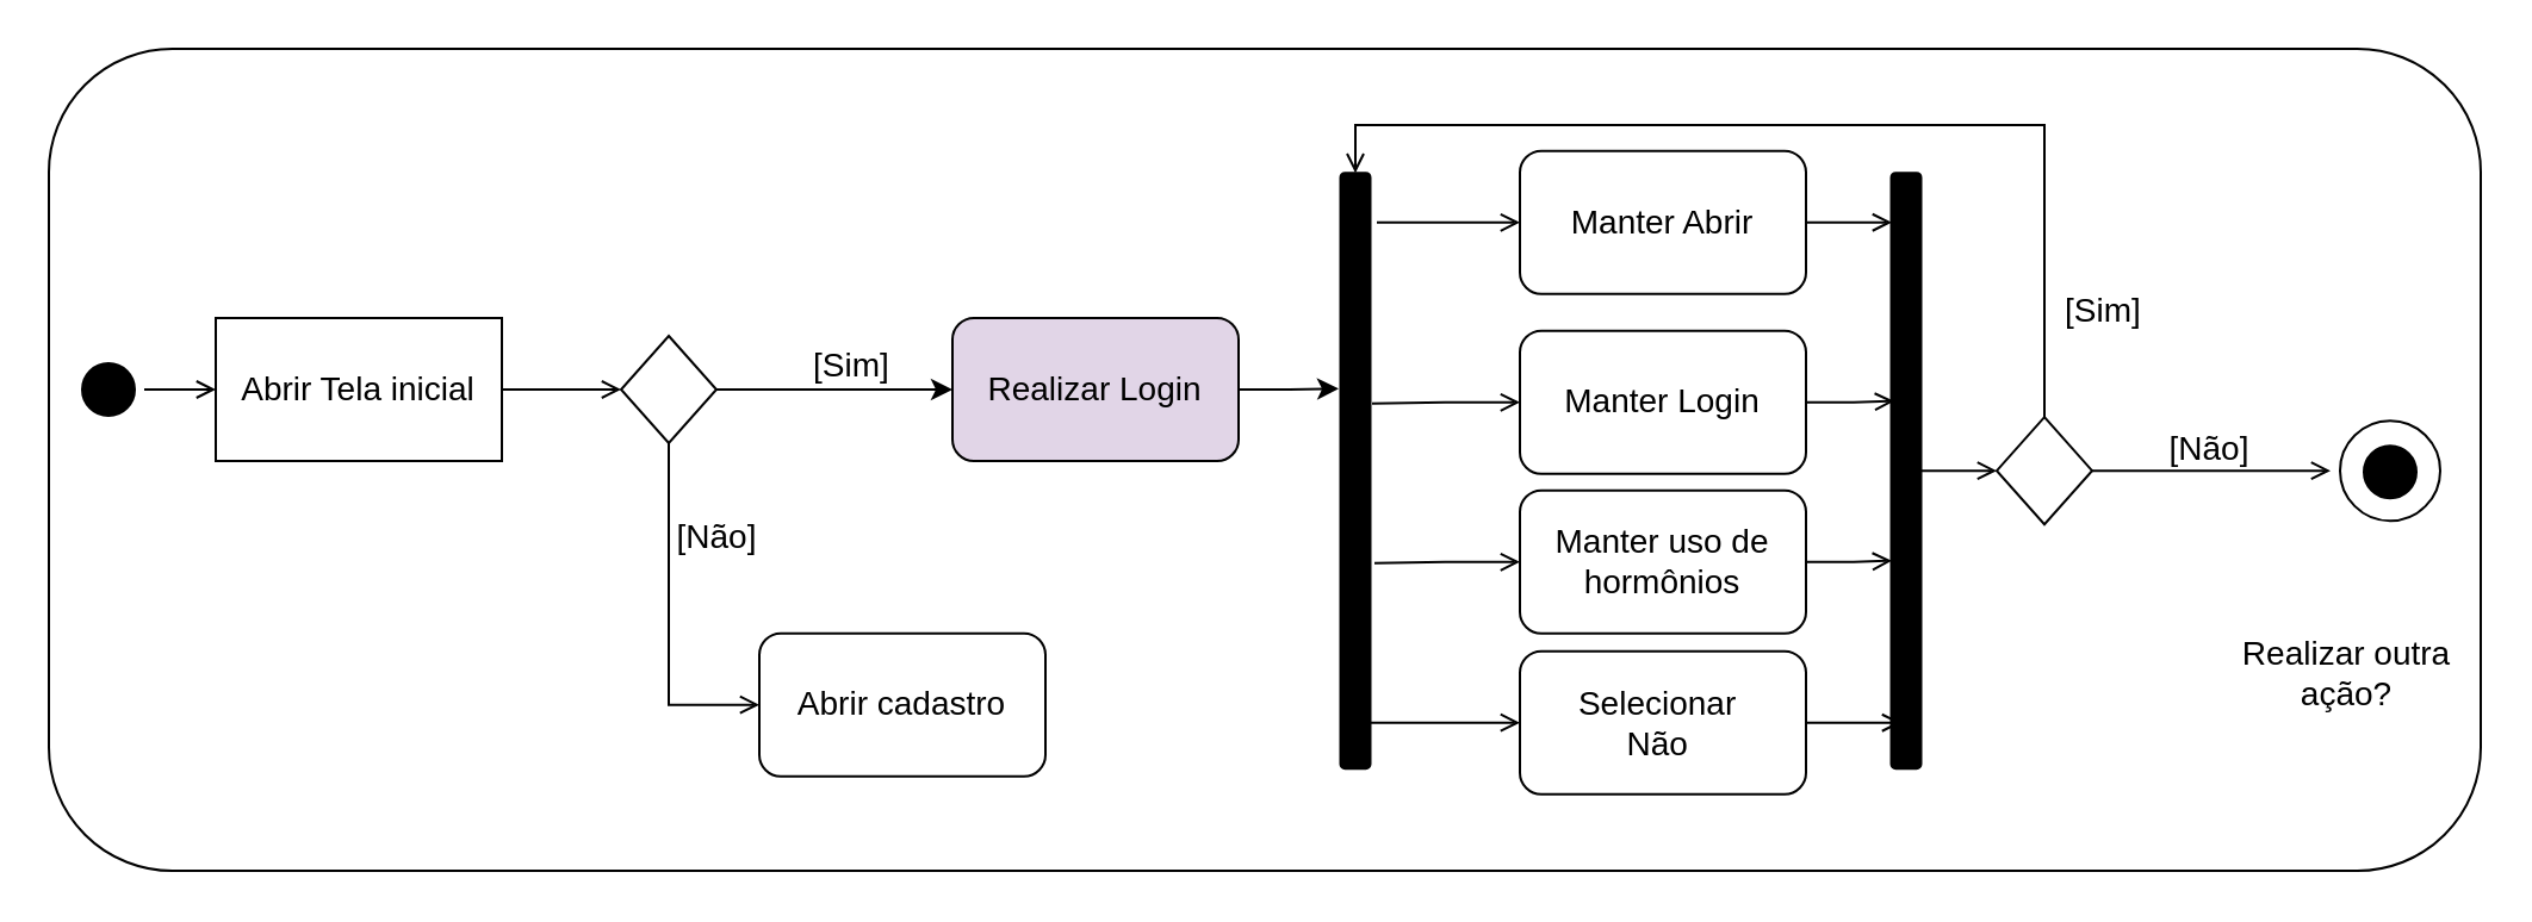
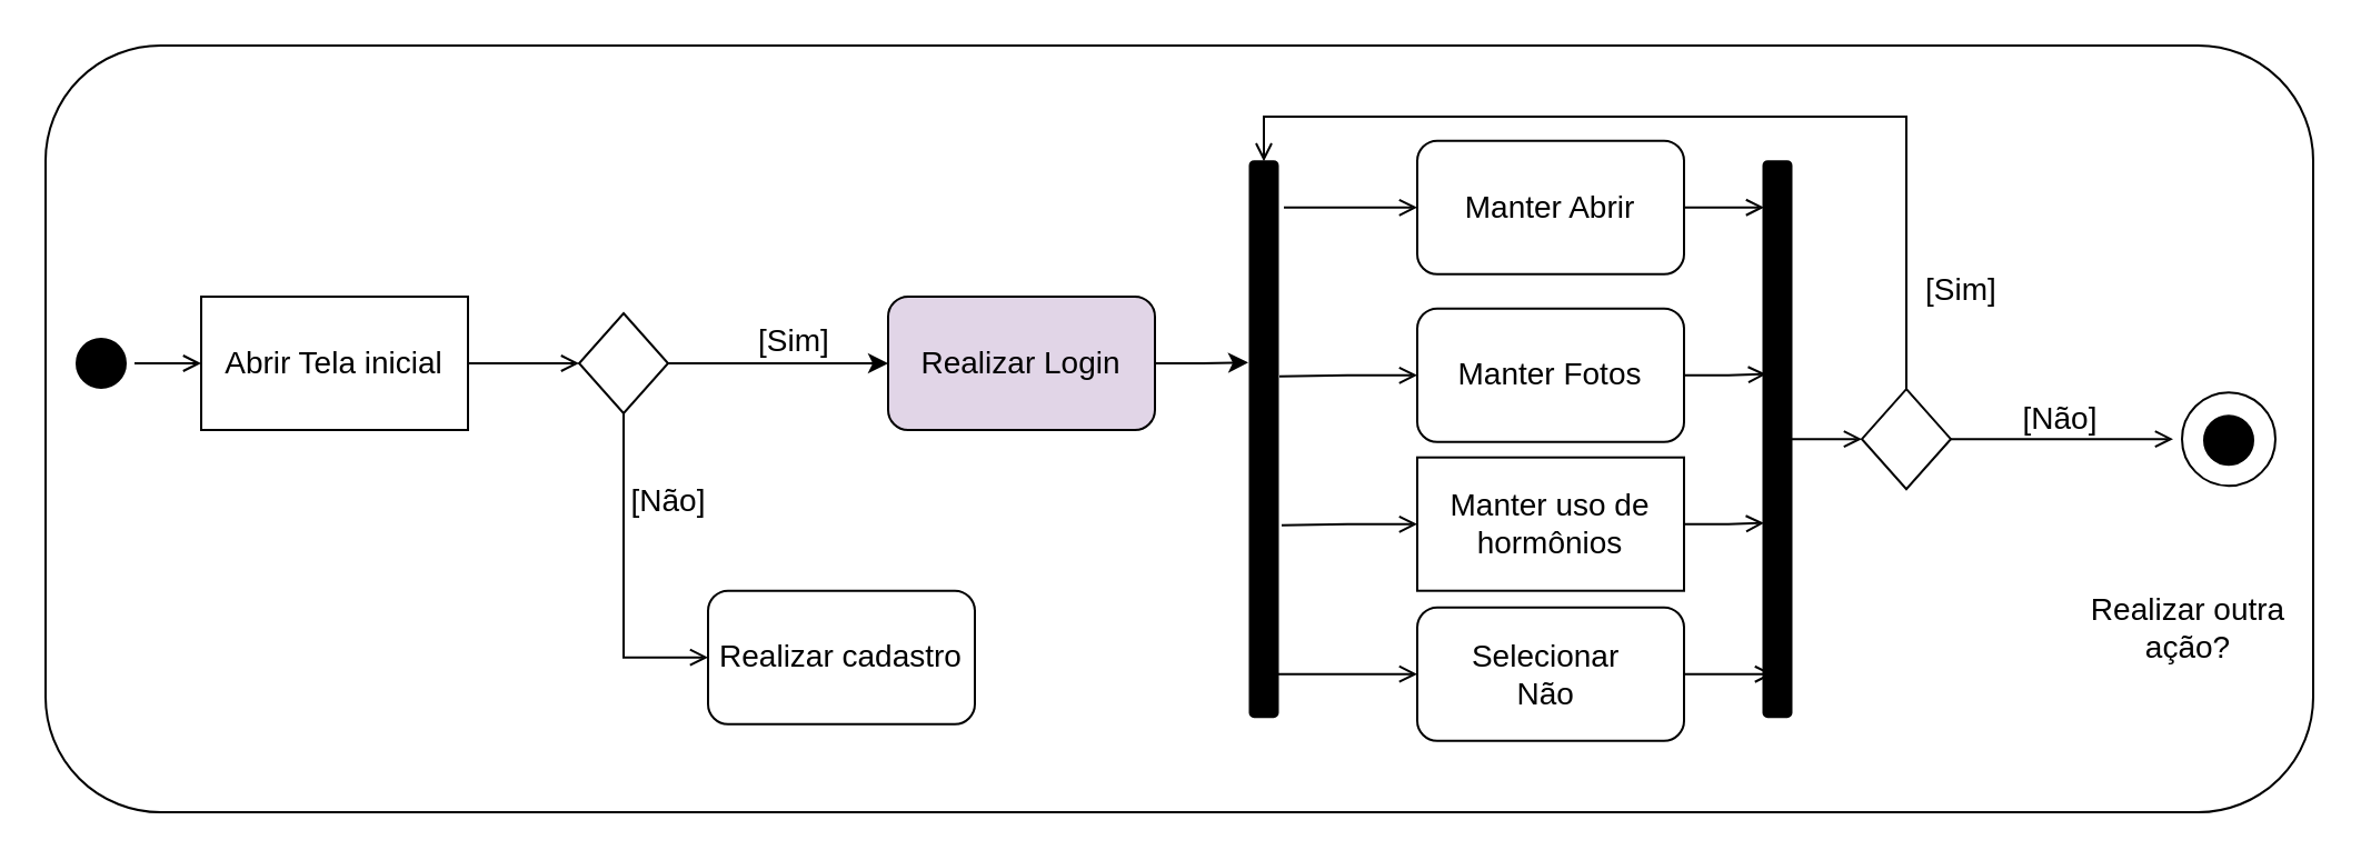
  <mxCell id="0" />
  <mxCell id="1" parent="0" />
  <mxCell id="2" value="" style="rounded=1;whiteSpace=wrap;html=1;" vertex="1" parent="1"><mxGeometry x="20" y="20" width="1020" height="345" as="geometry" /></mxCell>
  <mxCell id="3" style="edgeStyle=orthogonalEdgeStyle;rounded=0;orthogonalLoop=1;jettySize=auto;html=1;entryX=0;entryY=0.5;entryDx=0;entryDy=0;endArrow=open;endFill=0;" edge="1" parent="1" source="4" target="5"><mxGeometry relative="1" as="geometry" /></mxCell>
  <mxCell id="4" value="" style="ellipse;html=1;shape=startState;fillColor=#000000;strokeColor=#000000;" vertex="1" parent="1"><mxGeometry x="30" y="148" width="30" height="30" as="geometry" /></mxCell>
  <mxCell id="5" value="Abrir Tela inicial" style="whiteSpace=wrap;html=1;fontSize=14;rounded=0;" vertex="1" parent="1"><mxGeometry x="90" y="133" width="120" height="60" as="geometry" /></mxCell>
  <mxCell id="6" value="" style="rounded=1;whiteSpace=wrap;html=1;rotation=-90;fillColor=#000000;" vertex="1" parent="1"><mxGeometry x="443" y="190.85" width="250" height="12.5" as="geometry" /></mxCell>
  <mxCell id="7" value="" style="edgeStyle=orthogonalEdgeStyle;rounded=0;orthogonalLoop=1;jettySize=auto;html=1;entryX=0;entryY=0.5;entryDx=0;entryDy=0;endArrow=open;endFill=0;" edge="1" parent="1" source="5" target="10"><mxGeometry relative="1" as="geometry"><mxPoint x="210" y="163" as="sourcePoint" /><mxPoint x="380" y="163" as="targetPoint" /></mxGeometry></mxCell>
  <mxCell id="8" style="edgeStyle=orthogonalEdgeStyle;rounded=0;orthogonalLoop=1;jettySize=auto;html=1;entryX=0;entryY=0.5;entryDx=0;entryDy=0;exitX=0.5;exitY=1;exitDx=0;exitDy=0;endArrow=open;endFill=0;" edge="1" parent="1" source="10" target="11"><mxGeometry relative="1" as="geometry" /></mxCell>
  <mxCell id="9" style="edgeStyle=orthogonalEdgeStyle;rounded=0;orthogonalLoop=1;jettySize=auto;html=1;entryX=0;entryY=0.5;entryDx=0;entryDy=0;" edge="1" parent="1" source="10" target="38"><mxGeometry relative="1" as="geometry" /></mxCell>
  <mxCell id="10" value="" style="rhombus;whiteSpace=wrap;html=1;" vertex="1" parent="1"><mxGeometry x="260" y="140.5" width="40" height="45" as="geometry" /></mxCell>
- <mxCell id="11" value="Abrir cadastro" style="rounded=1;whiteSpace=wrap;html=1;fontSize=14;" vertex="1" parent="1"><mxGeometry x="318" y="265.35" width="120" height="60" as="geometry" /></mxCell>
+ <mxCell id="11" value="Realizar cadastro" style="rounded=1;whiteSpace=wrap;html=1;fontSize=14;" vertex="1" parent="1"><mxGeometry x="318" y="265.35" width="120" height="60" as="geometry" /></mxCell>
  <mxCell id="12" style="edgeStyle=orthogonalEdgeStyle;rounded=0;orthogonalLoop=1;jettySize=auto;html=1;entryX=0.917;entryY=0.02;entryDx=0;entryDy=0;entryPerimeter=0;endArrow=open;endFill=0;" edge="1" parent="1" source="14" target="30"><mxGeometry relative="1" as="geometry" /></mxCell>
  <mxCell id="13" style="edgeStyle=orthogonalEdgeStyle;rounded=0;orthogonalLoop=1;jettySize=auto;html=1;endArrow=none;endFill=0;startArrow=open;startFill=0;" edge="1" parent="1" source="14"><mxGeometry relative="1" as="geometry"><mxPoint x="577" y="92.85" as="targetPoint" /></mxGeometry></mxCell>
  <mxCell id="14" value="Manter Abrir" style="rounded=1;whiteSpace=wrap;html=1;fontSize=14;" vertex="1" parent="1"><mxGeometry x="637" y="62.85" width="120" height="60" as="geometry" /></mxCell>
  <mxCell id="15" value="&lt;font style=&quot;font-size: 14px;&quot;&gt;[Sim]&lt;/font&gt;" style="text;html=1;strokeColor=none;fillColor=none;align=center;verticalAlign=middle;whiteSpace=wrap;rounded=0;fontSize=14;" vertex="1" parent="1"><mxGeometry x="305" y="138.35" width="104" height="30" as="geometry" /></mxCell>
  <mxCell id="16" value="&lt;font style=&quot;font-size: 14px;&quot;&gt;[Não]&lt;/font&gt;" style="text;html=1;strokeColor=none;fillColor=none;align=center;verticalAlign=middle;whiteSpace=wrap;rounded=0;fontSize=14;" vertex="1" parent="1"><mxGeometry x="281" y="210" width="39" height="30" as="geometry" /></mxCell>
  <mxCell id="17" style="edgeStyle=orthogonalEdgeStyle;rounded=0;orthogonalLoop=1;jettySize=auto;html=1;entryX=0.077;entryY=0.34;entryDx=0;entryDy=0;entryPerimeter=0;endArrow=open;endFill=0;" edge="1" parent="1" source="19" target="30"><mxGeometry relative="1" as="geometry" /></mxCell>
  <mxCell id="18" style="edgeStyle=orthogonalEdgeStyle;rounded=0;orthogonalLoop=1;jettySize=auto;html=1;entryX=0.077;entryY=0.98;entryDx=0;entryDy=0;entryPerimeter=0;endArrow=none;endFill=0;startArrow=open;startFill=0;" edge="1" parent="1" source="19" target="6"><mxGeometry relative="1" as="geometry" /></mxCell>
  <mxCell id="19" value="Selecionar&amp;nbsp;&lt;br style=&quot;font-size: 14px;&quot;&gt;Não&amp;nbsp;" style="rounded=1;whiteSpace=wrap;html=1;fontSize=14;" vertex="1" parent="1"><mxGeometry x="637" y="272.85" width="120" height="60" as="geometry" /></mxCell>
  <mxCell id="20" style="edgeStyle=orthogonalEdgeStyle;rounded=0;orthogonalLoop=1;jettySize=auto;html=1;entryX=0.617;entryY=0.1;entryDx=0;entryDy=0;entryPerimeter=0;endArrow=open;endFill=0;" edge="1" parent="1" source="22" target="30"><mxGeometry relative="1" as="geometry" /></mxCell>
  <mxCell id="21" style="edgeStyle=orthogonalEdgeStyle;rounded=0;orthogonalLoop=1;jettySize=auto;html=1;entryX=0.613;entryY=1.06;entryDx=0;entryDy=0;entryPerimeter=0;endArrow=none;endFill=0;startArrow=open;startFill=0;" edge="1" parent="1" source="22" target="6"><mxGeometry relative="1" as="geometry" /></mxCell>
- <mxCell id="22" value="Manter Login" style="rounded=1;whiteSpace=wrap;html=1;fontSize=14;" vertex="1" parent="1"><mxGeometry x="637" y="138.35" width="120" height="60" as="geometry" /></mxCell>
+ <mxCell id="22" value="Manter Fotos" style="rounded=1;whiteSpace=wrap;html=1;fontSize=14;" vertex="1" parent="1"><mxGeometry x="637" y="138.35" width="120" height="60" as="geometry" /></mxCell>
  <mxCell id="23" style="edgeStyle=orthogonalEdgeStyle;rounded=0;orthogonalLoop=1;jettySize=auto;html=1;entryX=0.349;entryY=0.02;entryDx=0;entryDy=0;entryPerimeter=0;endArrow=open;endFill=0;" edge="1" parent="1" source="25" target="30"><mxGeometry relative="1" as="geometry" /></mxCell>
  <mxCell id="24" style="edgeStyle=orthogonalEdgeStyle;rounded=0;orthogonalLoop=1;jettySize=auto;html=1;entryX=0.345;entryY=1.14;entryDx=0;entryDy=0;entryPerimeter=0;endArrow=none;endFill=0;startArrow=open;startFill=0;" edge="1" parent="1" source="25" target="6"><mxGeometry relative="1" as="geometry" /></mxCell>
- <mxCell id="25" value="Manter uso de hormônios" style="rounded=1;whiteSpace=wrap;html=1;fontSize=14;" vertex="1" parent="1"><mxGeometry x="637" y="205.35" width="120" height="60" as="geometry" /></mxCell>
+ <mxCell id="25" value="Manter uso de hormônios" style="whiteSpace=wrap;html=1;fontSize=14;rounded=0;" vertex="1" parent="1"><mxGeometry x="637" y="205.35" width="120" height="60" as="geometry" /></mxCell>
  <mxCell id="26" style="edgeStyle=orthogonalEdgeStyle;rounded=0;orthogonalLoop=1;jettySize=auto;html=1;endArrow=open;endFill=0;" edge="1" parent="1" source="28" target="33"><mxGeometry relative="1" as="geometry" /></mxCell>
  <mxCell id="27" style="edgeStyle=orthogonalEdgeStyle;rounded=0;orthogonalLoop=1;jettySize=auto;html=1;entryX=1;entryY=0.5;entryDx=0;entryDy=0;endArrow=open;endFill=0;" edge="1" parent="1" source="28" target="6"><mxGeometry relative="1" as="geometry"><Array as="points"><mxPoint x="857" y="52" /><mxPoint x="568" y="52" /></Array></mxGeometry></mxCell>
  <mxCell id="28" value="" style="rhombus;whiteSpace=wrap;html=1;" vertex="1" parent="1"><mxGeometry x="837" y="174.6" width="40" height="45" as="geometry" /></mxCell>
  <mxCell id="29" style="edgeStyle=orthogonalEdgeStyle;rounded=0;orthogonalLoop=1;jettySize=auto;html=1;entryX=0;entryY=0.5;entryDx=0;entryDy=0;endArrow=open;endFill=0;" edge="1" parent="1" source="30" target="28"><mxGeometry relative="1" as="geometry" /></mxCell>
  <mxCell id="30" value="" style="rounded=1;whiteSpace=wrap;html=1;rotation=-90;fillColor=#000000;" vertex="1" parent="1"><mxGeometry x="674" y="190.85" width="250" height="12.5" as="geometry" /></mxCell>
  <mxCell id="31" value="" style="group" vertex="1" connectable="0" parent="1"><mxGeometry x="977" y="172.1" width="50" height="50" as="geometry" /></mxCell>
  <mxCell id="32" value="" style="ellipse;html=1;shape=startState;fillColor=#000000;strokeColor=#000000;" vertex="1" parent="31"><mxGeometry x="10" y="10.5" width="30" height="30" as="geometry" /></mxCell>
  <mxCell id="33" value="" style="ellipse;html=1;shape=startState;fillColor=none;strokeColor=#000000;" vertex="1" parent="31"><mxGeometry width="50" height="50" as="geometry" /></mxCell>
  <mxCell id="34" value="&lt;font style=&quot;font-size: 14px;&quot;&gt;[Sim]&lt;/font&gt;" style="text;html=1;strokeColor=none;fillColor=none;align=center;verticalAlign=middle;whiteSpace=wrap;rounded=0;fontSize=14;" vertex="1" parent="1"><mxGeometry x="857" y="115" width="50" height="30" as="geometry" /></mxCell>
  <mxCell id="35" value="&lt;font style=&quot;font-size: 14px;&quot;&gt;[Não]&lt;/font&gt;" style="text;html=1;strokeColor=none;fillColor=none;align=center;verticalAlign=middle;whiteSpace=wrap;rounded=0;fontSize=14;" vertex="1" parent="1"><mxGeometry x="907" y="173.35" width="39" height="30" as="geometry" /></mxCell>
  <mxCell id="36" value="&lt;font style=&quot;font-size: 14px;&quot;&gt;Realizar outra ação?&lt;/font&gt;" style="text;html=1;strokeColor=none;fillColor=none;align=center;verticalAlign=middle;whiteSpace=wrap;rounded=0;fontSize=14;" vertex="1" parent="1"><mxGeometry x="932" y="267.1" width="104" height="30" as="geometry" /></mxCell>
  <mxCell id="37" style="edgeStyle=orthogonalEdgeStyle;rounded=0;orthogonalLoop=1;jettySize=auto;html=1;entryX=0.638;entryY=-0.06;entryDx=0;entryDy=0;entryPerimeter=0;" edge="1" parent="1" source="38" target="6"><mxGeometry relative="1" as="geometry" /></mxCell>
  <mxCell id="38" value="Realizar Login" style="rounded=1;whiteSpace=wrap;html=1;fontSize=14;fillColor=#e1d5e7;" vertex="1" parent="1"><mxGeometry x="399" y="133" width="120" height="60" as="geometry" /></mxCell>
